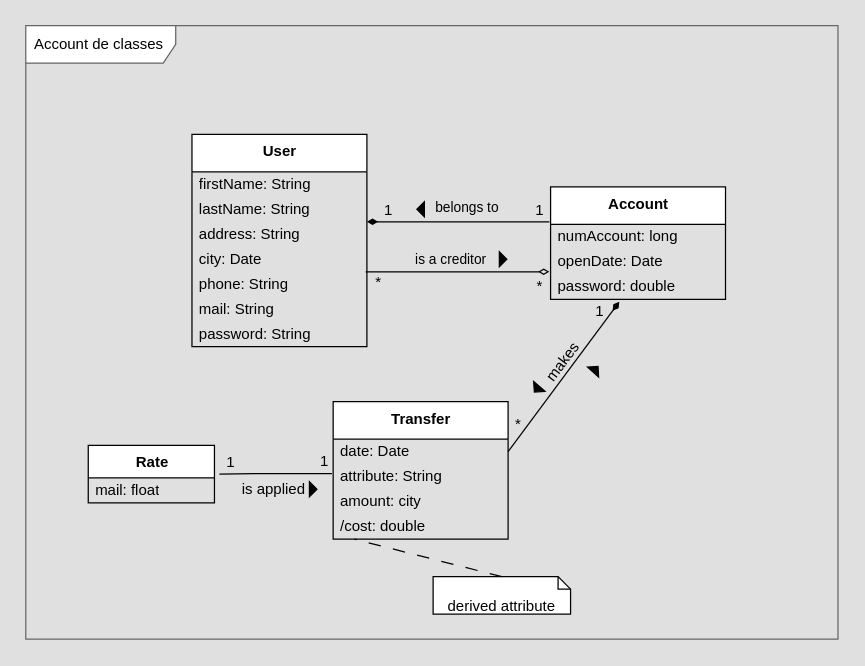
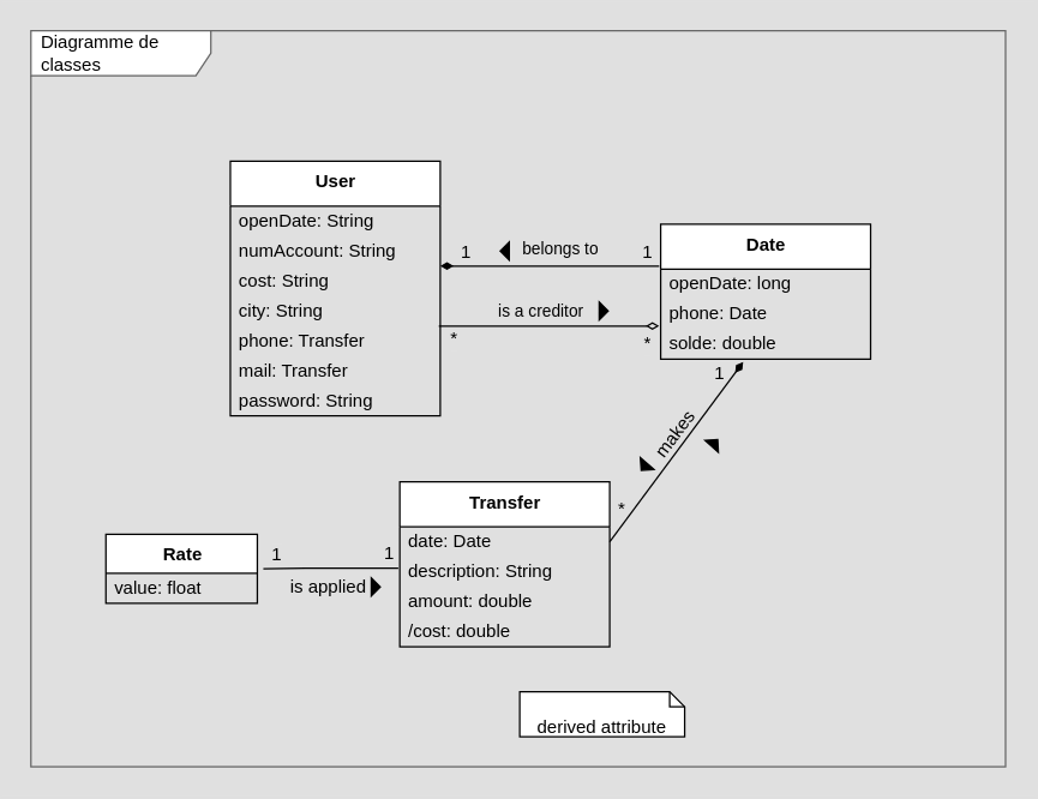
  <mxCell id="0" />
  <mxCell id="1" parent="0" />
- <mxCell id="2" value="Account de classes" style="shape=umlFrame;whiteSpace=wrap;html=1;width=120;height=30;boundedLbl=1;verticalAlign=middle;align=left;spacingLeft=5;strokeColor=#666666;fillColor=default;" parent="1" vertex="1"><mxGeometry x="20" y="20" width="650" height="491" as="geometry" /></mxCell>
+ <mxCell id="2" value="Diagramme de classes" style="shape=umlFrame;whiteSpace=wrap;html=1;width=120;height=30;boundedLbl=1;verticalAlign=middle;align=left;spacingLeft=5;strokeColor=#666666;fillColor=default;" parent="1" vertex="1"><mxGeometry x="20" y="20" width="650" height="491" as="geometry" /></mxCell>
  <mxCell id="3" value="&lt;b&gt;User&lt;/b&gt;" style="swimlane;fontStyle=0;align=center;verticalAlign=top;childLayout=stackLayout;horizontal=1;startSize=30;horizontalStack=0;resizeParent=1;resizeParentMax=0;resizeLast=0;collapsible=0;marginBottom=0;html=1;" parent="1" vertex="1"><mxGeometry x="153" y="107" width="140" height="170" as="geometry" /></mxCell>
- <mxCell id="4" value="firstName: String" style="text;html=1;strokeColor=none;fillColor=none;align=left;verticalAlign=middle;spacingLeft=4;spacingRight=4;overflow=hidden;rotatable=0;points=[[0,0.5],[1,0.5]];portConstraint=eastwest;" parent="3" vertex="1"><mxGeometry y="30" width="140" height="20" as="geometry" /></mxCell>
- <mxCell id="5" value="lastName: String" style="text;html=1;strokeColor=none;fillColor=none;align=left;verticalAlign=middle;spacingLeft=4;spacingRight=4;overflow=hidden;rotatable=0;points=[[0,0.5],[1,0.5]];portConstraint=eastwest;" parent="3" vertex="1"><mxGeometry y="50" width="140" height="20" as="geometry" /></mxCell>
- <mxCell id="6" value="address: String" style="text;html=1;strokeColor=none;fillColor=none;align=left;verticalAlign=middle;spacingLeft=4;spacingRight=4;overflow=hidden;rotatable=0;points=[[0,0.5],[1,0.5]];portConstraint=eastwest;" parent="3" vertex="1"><mxGeometry y="70" width="140" height="20" as="geometry" /></mxCell>
- <mxCell id="7" value="city: Date" style="text;html=1;strokeColor=none;fillColor=none;align=left;verticalAlign=middle;spacingLeft=4;spacingRight=4;overflow=hidden;rotatable=0;points=[[0,0.5],[1,0.5]];portConstraint=eastwest;" parent="3" vertex="1"><mxGeometry y="90" width="140" height="20" as="geometry" /></mxCell>
- <mxCell id="8" value="phone: String" style="text;html=1;strokeColor=none;fillColor=none;align=left;verticalAlign=middle;spacingLeft=4;spacingRight=4;overflow=hidden;rotatable=0;points=[[0,0.5],[1,0.5]];portConstraint=eastwest;" parent="3" vertex="1"><mxGeometry y="110" width="140" height="20" as="geometry" /></mxCell>
- <mxCell id="9" value="mail: String" style="text;html=1;strokeColor=none;fillColor=none;align=left;verticalAlign=middle;spacingLeft=4;spacingRight=4;overflow=hidden;rotatable=0;points=[[0,0.5],[1,0.5]];portConstraint=eastwest;" parent="3" vertex="1"><mxGeometry y="130" width="140" height="20" as="geometry" /></mxCell>
+ <mxCell id="4" value="openDate: String" style="text;html=1;strokeColor=none;fillColor=none;align=left;verticalAlign=middle;spacingLeft=4;spacingRight=4;overflow=hidden;rotatable=0;points=[[0,0.5],[1,0.5]];portConstraint=eastwest;" parent="3" vertex="1"><mxGeometry y="30" width="140" height="20" as="geometry" /></mxCell>
+ <mxCell id="5" value="numAccount: String" style="text;html=1;strokeColor=none;fillColor=none;align=left;verticalAlign=middle;spacingLeft=4;spacingRight=4;overflow=hidden;rotatable=0;points=[[0,0.5],[1,0.5]];portConstraint=eastwest;" parent="3" vertex="1"><mxGeometry y="50" width="140" height="20" as="geometry" /></mxCell>
+ <mxCell id="6" value="cost: String" style="text;html=1;strokeColor=none;fillColor=none;align=left;verticalAlign=middle;spacingLeft=4;spacingRight=4;overflow=hidden;rotatable=0;points=[[0,0.5],[1,0.5]];portConstraint=eastwest;" parent="3" vertex="1"><mxGeometry y="70" width="140" height="20" as="geometry" /></mxCell>
+ <mxCell id="7" value="city: String" style="text;html=1;strokeColor=none;fillColor=none;align=left;verticalAlign=middle;spacingLeft=4;spacingRight=4;overflow=hidden;rotatable=0;points=[[0,0.5],[1,0.5]];portConstraint=eastwest;" parent="3" vertex="1"><mxGeometry y="90" width="140" height="20" as="geometry" /></mxCell>
+ <mxCell id="8" value="phone: Transfer" style="text;html=1;strokeColor=none;fillColor=none;align=left;verticalAlign=middle;spacingLeft=4;spacingRight=4;overflow=hidden;rotatable=0;points=[[0,0.5],[1,0.5]];portConstraint=eastwest;" parent="3" vertex="1"><mxGeometry y="110" width="140" height="20" as="geometry" /></mxCell>
+ <mxCell id="9" value="mail: Transfer" style="text;html=1;strokeColor=none;fillColor=none;align=left;verticalAlign=middle;spacingLeft=4;spacingRight=4;overflow=hidden;rotatable=0;points=[[0,0.5],[1,0.5]];portConstraint=eastwest;" parent="3" vertex="1"><mxGeometry y="130" width="140" height="20" as="geometry" /></mxCell>
  <mxCell id="10" value="password: String" style="text;html=1;strokeColor=none;fillColor=none;align=left;verticalAlign=middle;spacingLeft=4;spacingRight=4;overflow=hidden;rotatable=0;points=[[0,0.5],[1,0.5]];portConstraint=eastwest;" parent="3" vertex="1"><mxGeometry y="150" width="140" height="20" as="geometry" /></mxCell>
- <mxCell id="11" value="&lt;b&gt;Account&lt;/b&gt;" style="swimlane;fontStyle=0;align=center;verticalAlign=top;childLayout=stackLayout;horizontal=1;startSize=30;horizontalStack=0;resizeParent=1;resizeParentMax=0;resizeLast=0;collapsible=0;marginBottom=0;html=1;" parent="1" vertex="1"><mxGeometry x="440" y="149" width="140" height="90" as="geometry" /></mxCell>
- <mxCell id="12" value="numAccount: long" style="text;html=1;strokeColor=none;fillColor=none;align=left;verticalAlign=middle;spacingLeft=4;spacingRight=4;overflow=hidden;rotatable=0;points=[[0,0.5],[1,0.5]];portConstraint=eastwest;" parent="11" vertex="1"><mxGeometry y="30" width="140" height="20" as="geometry" /></mxCell>
- <mxCell id="13" value="openDate: Date" style="text;html=1;strokeColor=none;fillColor=none;align=left;verticalAlign=middle;spacingLeft=4;spacingRight=4;overflow=hidden;rotatable=0;points=[[0,0.5],[1,0.5]];portConstraint=eastwest;" parent="11" vertex="1"><mxGeometry y="50" width="140" height="20" as="geometry" /></mxCell>
- <mxCell id="14" value="password: double" style="text;html=1;strokeColor=none;fillColor=none;align=left;verticalAlign=middle;spacingLeft=4;spacingRight=4;overflow=hidden;rotatable=0;points=[[0,0.5],[1,0.5]];portConstraint=eastwest;" parent="11" vertex="1"><mxGeometry y="70" width="140" height="20" as="geometry" /></mxCell>
+ <mxCell id="11" value="&lt;b&gt;Date&lt;/b&gt;" style="swimlane;fontStyle=0;align=center;verticalAlign=top;childLayout=stackLayout;horizontal=1;startSize=30;horizontalStack=0;resizeParent=1;resizeParentMax=0;resizeLast=0;collapsible=0;marginBottom=0;html=1;" parent="1" vertex="1"><mxGeometry x="440" y="149" width="140" height="90" as="geometry" /></mxCell>
+ <mxCell id="12" value="openDate: long" style="text;html=1;strokeColor=none;fillColor=none;align=left;verticalAlign=middle;spacingLeft=4;spacingRight=4;overflow=hidden;rotatable=0;points=[[0,0.5],[1,0.5]];portConstraint=eastwest;" parent="11" vertex="1"><mxGeometry y="30" width="140" height="20" as="geometry" /></mxCell>
+ <mxCell id="13" value="phone: Date" style="text;html=1;strokeColor=none;fillColor=none;align=left;verticalAlign=middle;spacingLeft=4;spacingRight=4;overflow=hidden;rotatable=0;points=[[0,0.5],[1,0.5]];portConstraint=eastwest;" parent="11" vertex="1"><mxGeometry y="50" width="140" height="20" as="geometry" /></mxCell>
+ <mxCell id="14" value="solde: double" style="text;html=1;strokeColor=none;fillColor=none;align=left;verticalAlign=middle;spacingLeft=4;spacingRight=4;overflow=hidden;rotatable=0;points=[[0,0.5],[1,0.5]];portConstraint=eastwest;" parent="11" vertex="1"><mxGeometry y="70" width="140" height="20" as="geometry" /></mxCell>
  <mxCell id="15" value="&lt;b&gt;Transfer&lt;/b&gt;" style="swimlane;fontStyle=0;align=center;verticalAlign=top;childLayout=stackLayout;horizontal=1;startSize=30;horizontalStack=0;resizeParent=1;resizeParentMax=0;resizeLast=0;collapsible=0;marginBottom=0;html=1;" parent="1" vertex="1"><mxGeometry x="266" y="321" width="140" height="110" as="geometry" /></mxCell>
  <mxCell id="16" value="date: Date" style="text;html=1;strokeColor=none;fillColor=none;align=left;verticalAlign=middle;spacingLeft=4;spacingRight=4;overflow=hidden;rotatable=0;points=[[0,0.5],[1,0.5]];portConstraint=eastwest;" parent="15" vertex="1"><mxGeometry y="30" width="140" height="20" as="geometry" /></mxCell>
- <mxCell id="17" value="attribute: String" style="text;html=1;strokeColor=none;fillColor=none;align=left;verticalAlign=middle;spacingLeft=4;spacingRight=4;overflow=hidden;rotatable=0;points=[[0,0.5],[1,0.5]];portConstraint=eastwest;" parent="15" vertex="1"><mxGeometry y="50" width="140" height="20" as="geometry" /></mxCell>
- <mxCell id="18" value="amount: city" style="text;html=1;strokeColor=none;fillColor=none;align=left;verticalAlign=middle;spacingLeft=4;spacingRight=4;overflow=hidden;rotatable=0;points=[[0,0.5],[1,0.5]];portConstraint=eastwest;" parent="15" vertex="1"><mxGeometry y="70" width="140" height="20" as="geometry" /></mxCell>
+ <mxCell id="17" value="description: String" style="text;html=1;strokeColor=none;fillColor=none;align=left;verticalAlign=middle;spacingLeft=4;spacingRight=4;overflow=hidden;rotatable=0;points=[[0,0.5],[1,0.5]];portConstraint=eastwest;" parent="15" vertex="1"><mxGeometry y="50" width="140" height="20" as="geometry" /></mxCell>
+ <mxCell id="18" value="amount: double" style="text;html=1;strokeColor=none;fillColor=none;align=left;verticalAlign=middle;spacingLeft=4;spacingRight=4;overflow=hidden;rotatable=0;points=[[0,0.5],[1,0.5]];portConstraint=eastwest;" parent="15" vertex="1"><mxGeometry y="70" width="140" height="20" as="geometry" /></mxCell>
  <mxCell id="19" value="/cost: double" style="text;html=1;strokeColor=none;fillColor=none;align=left;verticalAlign=middle;spacingLeft=4;spacingRight=4;overflow=hidden;rotatable=0;points=[[0,0.5],[1,0.5]];portConstraint=eastwest;" parent="15" vertex="1"><mxGeometry y="90" width="140" height="20" as="geometry" /></mxCell>
  <mxCell id="20" value="" style="endArrow=diamondThin;html=1;rounded=0;align=center;verticalAlign=top;endFill=1;labelBackgroundColor=none;exitX=1;exitY=0.5;exitDx=0;exitDy=0;jumpSize=6;" parent="1" source="16" edge="1"><mxGeometry relative="1" as="geometry"><mxPoint x="410" y="341" as="sourcePoint" /><mxPoint x="495" y="241" as="targetPoint" /></mxGeometry></mxCell>
  <mxCell id="21" value="*" style="resizable=0;html=1;align=left;verticalAlign=top;labelBackgroundColor=#E0E0E0;" parent="20" connectable="0" vertex="1"><mxGeometry x="-1" relative="1" as="geometry"><mxPoint x="4" y="-36" as="offset" /></mxGeometry></mxCell>
  <mxCell id="22" value="makes" style="resizable=0;html=1;align=right;verticalAlign=bottom;labelBackgroundColor=none;direction=west;rotation=307;" parent="20" connectable="0" vertex="1"><mxGeometry x="1" relative="1" as="geometry"><mxPoint x="-28" y="39" as="offset" /></mxGeometry></mxCell>
  <mxCell id="23" value="1" style="edgeLabel;html=1;align=center;verticalAlign=middle;resizable=0;points=[];fontSize=12;labelBackgroundColor=#E0E0E0;" parent="20" vertex="1" connectable="0"><mxGeometry x="0.686" y="3" relative="1" as="geometry"><mxPoint y="-10" as="offset" /></mxGeometry></mxCell>
  <mxCell id="24" value="&lt;b&gt;Rate&lt;/b&gt;" style="swimlane;fontStyle=0;align=center;verticalAlign=top;childLayout=stackLayout;horizontal=1;startSize=26;horizontalStack=0;resizeParent=1;resizeParentMax=0;resizeLast=0;collapsible=0;marginBottom=0;html=1;" parent="1" vertex="1"><mxGeometry x="70" y="356" width="101" height="46" as="geometry" /></mxCell>
- <mxCell id="25" value="mail: float" style="text;html=1;strokeColor=none;fillColor=none;align=left;verticalAlign=middle;spacingLeft=4;spacingRight=4;overflow=hidden;rotatable=0;points=[[0,0.5],[1,0.5]];portConstraint=eastwest;" parent="24" vertex="1"><mxGeometry y="26" width="101" height="20" as="geometry" /></mxCell>
+ <mxCell id="25" value="value: float" style="text;html=1;strokeColor=none;fillColor=none;align=left;verticalAlign=middle;spacingLeft=4;spacingRight=4;overflow=hidden;rotatable=0;points=[[0,0.5],[1,0.5]];portConstraint=eastwest;" parent="24" vertex="1"><mxGeometry y="26" width="101" height="20" as="geometry" /></mxCell>
  <mxCell id="26" value="" style="endArrow=none;html=1;rounded=0;align=center;verticalAlign=top;endFill=0;labelBackgroundColor=none;" parent="1" edge="1"><mxGeometry relative="1" as="geometry"><mxPoint x="175" y="379" as="sourcePoint" /><mxPoint x="265" y="378.5" as="targetPoint" /><Array as="points"><mxPoint x="203" y="378.5" /></Array></mxGeometry></mxCell>
  <mxCell id="27" value="1" style="resizable=0;html=1;align=left;verticalAlign=top;labelBackgroundColor=#E0E0E0;" parent="26" connectable="0" vertex="1"><mxGeometry x="-1" relative="1" as="geometry"><mxPoint x="4" y="-23" as="offset" /></mxGeometry></mxCell>
  <mxCell id="28" value="is applied" style="resizable=0;html=1;align=right;verticalAlign=bottom;labelBackgroundColor=none;direction=south;" parent="26" connectable="0" vertex="1"><mxGeometry x="1" relative="1" as="geometry"><mxPoint x="-21" y="20" as="offset" /></mxGeometry></mxCell>
  <mxCell id="29" value="1" style="resizable=0;html=1;align=left;verticalAlign=top;labelBackgroundColor=#E0E0E0;" parent="26" connectable="0" vertex="1"><mxGeometry x="-1" relative="1" as="geometry"><mxPoint x="79" y="-24" as="offset" /></mxGeometry></mxCell>
  <mxCell id="30" value="derived attribute" style="shape=note2;boundedLbl=1;whiteSpace=wrap;html=1;size=10;verticalAlign=top;align=center;" parent="1" vertex="1"><mxGeometry x="346" y="461" width="110" height="30" as="geometry" /></mxCell>
- <mxCell id="31" value="" style="endArrow=none;startArrow=none;endFill=0;startFill=0;endSize=8;html=1;verticalAlign=bottom;dashed=1;labelBackgroundColor=none;dashPattern=10 10;rounded=0;exitX=0.5;exitY=0;exitDx=0;exitDy=0;exitPerimeter=0;entryX=0.121;entryY=1;entryDx=0;entryDy=0;entryPerimeter=0;" parent="1" source="30" target="19" edge="1"><mxGeometry y="10" width="160" relative="1" as="geometry"><mxPoint x="430" y="531" as="sourcePoint" /><mxPoint x="460" y="401" as="targetPoint" /><mxPoint as="offset" /></mxGeometry></mxCell>
  <mxCell id="32" value="" style="triangle;aspect=fixed;fillColor=#000000;rotation=-180;" parent="1" vertex="1"><mxGeometry x="333" y="161" width="6" height="12" as="geometry" /></mxCell>
  <mxCell id="33" value="" style="endArrow=none;html=1;rounded=0;align=center;verticalAlign=bottom;labelBackgroundColor=none;exitX=1;exitY=1;exitDx=0;exitDy=0;entryX=-0.007;entryY=-0.2;entryDx=0;entryDy=0;exitPerimeter=0;entryPerimeter=0;endFill=0;startArrow=diamondThin;startFill=1;" parent="1" source="5" edge="1"><mxGeometry relative="1" as="geometry"><mxPoint x="260" y="165" as="sourcePoint" /><mxPoint x="439.02" y="177" as="targetPoint" /></mxGeometry></mxCell>
  <mxCell id="34" value="belongs to" style="edgeLabel;html=1;align=center;verticalAlign=middle;resizable=0;points=[];labelBackgroundColor=none;" parent="33" vertex="1" connectable="0"><mxGeometry x="-0.271" y="-2" relative="1" as="geometry"><mxPoint x="26" y="-14" as="offset" /></mxGeometry></mxCell>
  <mxCell id="35" value="1" style="edgeLabel;html=1;align=center;verticalAlign=middle;resizable=0;points=[];fontSize=12;labelBackgroundColor=#E0E0E0;" parent="33" vertex="1" connectable="0"><mxGeometry x="-0.781" relative="1" as="geometry"><mxPoint y="-10" as="offset" /></mxGeometry></mxCell>
  <mxCell id="36" value="1" style="edgeLabel;html=1;align=center;verticalAlign=middle;resizable=0;points=[];fontSize=12;labelBackgroundColor=#E0E0E0;" parent="33" vertex="1" connectable="0"><mxGeometry x="0.74" y="2" relative="1" as="geometry"><mxPoint x="10" y="-8" as="offset" /></mxGeometry></mxCell>
  <mxCell id="37" value="" style="triangle;aspect=fixed;fillColor=#000000;rotation=131;" parent="1" vertex="1"><mxGeometry x="426" y="305" width="6" height="12" as="geometry" /></mxCell>
  <mxCell id="38" value="" style="triangle;aspect=fixed;fillColor=#000000;rotation=0;" parent="1" vertex="1"><mxGeometry x="247" y="385" width="6" height="12" as="geometry" /></mxCell>
  <mxCell id="39" value="" style="triangle;aspect=fixed;fillColor=#000000;rotation=312;" parent="1" vertex="1"><mxGeometry x="473" y="289" width="6" height="12" as="geometry" /></mxCell>
  <mxCell id="40" value="" style="endArrow=diamondThin;html=1;rounded=0;align=center;verticalAlign=bottom;labelBackgroundColor=none;exitX=0.986;exitY=0.95;exitDx=0;exitDy=0;exitPerimeter=0;endFill=0;" parent="1" edge="1"><mxGeometry relative="1" as="geometry"><mxPoint x="292.04" y="217" as="sourcePoint" /><mxPoint x="439" y="217" as="targetPoint" /></mxGeometry></mxCell>
  <mxCell id="41" value="is a creditor" style="edgeLabel;html=1;align=center;verticalAlign=middle;resizable=0;points=[];labelBackgroundColor=none;" parent="40" vertex="1" connectable="0"><mxGeometry x="-0.271" y="-2" relative="1" as="geometry"><mxPoint x="13" y="-13" as="offset" /></mxGeometry></mxCell>
  <mxCell id="42" value="*" style="edgeLabel;html=1;align=center;verticalAlign=middle;resizable=0;points=[];fontSize=12;labelBackgroundColor=#E0E0E0;" parent="40" vertex="1" connectable="0"><mxGeometry x="-0.301" y="-3" relative="1" as="geometry"><mxPoint x="-42" y="5" as="offset" /></mxGeometry></mxCell>
  <mxCell id="43" value="*" style="edgeLabel;html=1;align=center;verticalAlign=middle;resizable=0;points=[];fontSize=12;labelBackgroundColor=#E0E0E0;" parent="40" vertex="1" connectable="0"><mxGeometry x="0.726" relative="1" as="geometry"><mxPoint x="11" y="11" as="offset" /></mxGeometry></mxCell>
  <mxCell id="44" value="" style="triangle;aspect=fixed;fillColor=#000000;rotation=0;" parent="1" vertex="1"><mxGeometry x="399" y="201" width="6" height="12" as="geometry" /></mxCell>
